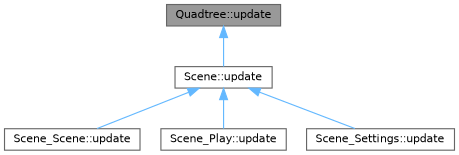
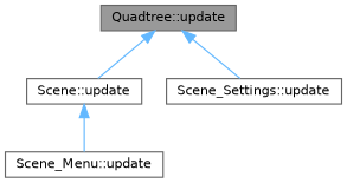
  digraph {
    rankdir=TB
    node [color=grey40 fillcolor=white fontname=Helvetica fontsize=10 shape=box style=filled]
    edge [color=steelblue1 dir=back fontname=Helvetica fontsize=10 labelfontname=Helvetica labelfontsize=10 style=solid]
    n1 [color=gray40 fillcolor=grey60 fontcolor=black height=0.2 label="Quadtree::update" width=0.4]
    n2 [height=0.2 label="Scene::update" width=0.4]
-   n3 [height=0.2 label="Scene_Scene::update" width=0.4]
-   n4 [height=0.2 label="Scene_Play::update" width=0.4]
+   n3 [height=0.2 label="Scene_Menu::update" width=0.4]
    n5 [height=0.2 label="Scene_Settings::update" width=0.4]
    n1 -> n2
    n2 -> n3
-   n2 -> n4
-   n2 -> n5
+   n1 -> n5
  }
